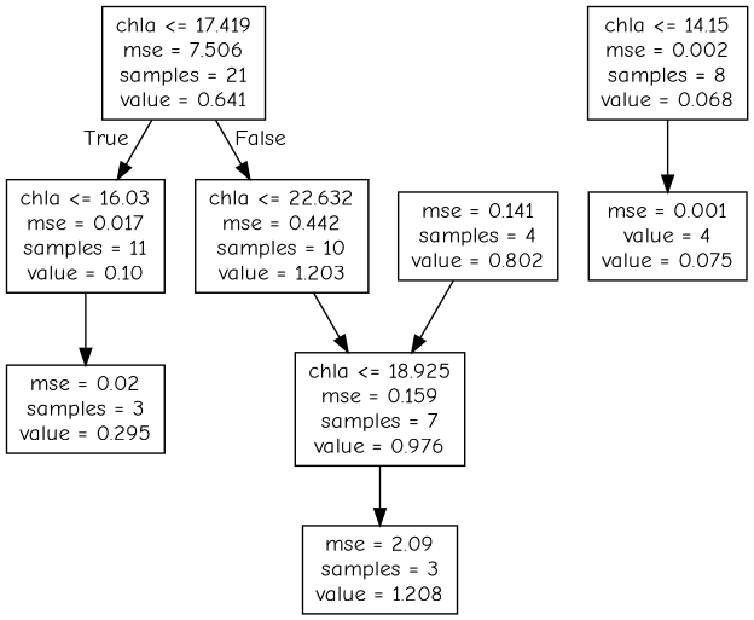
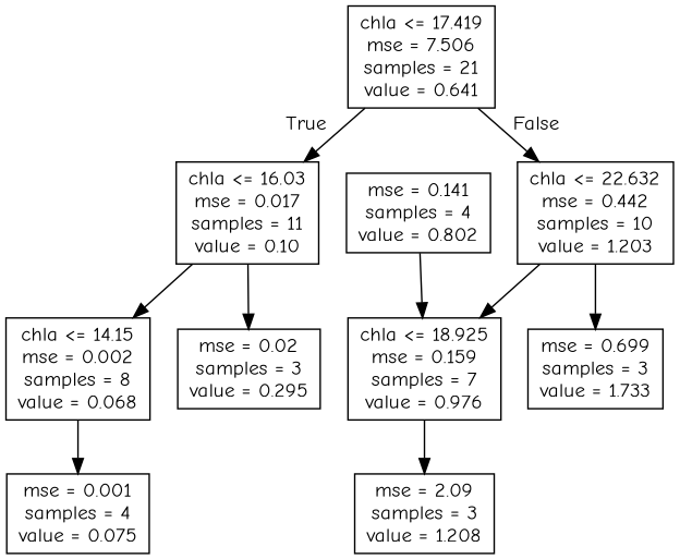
  digraph {
    fontname="Comic Neue"
    node [fontname="Comic Neue" shape=box]
    edge [fontname="Comic Neue"]
    n1 [label="chla <= 17.419\nmse = 7.506\nsamples = 21\nvalue = 0.641"]
    n2 [label="chla <= 16.03\nmse = 0.017\nsamples = 11\nvalue = 0.10"]
    n3 [label="chla <= 22.632\nmse = 0.442\nsamples = 10\nvalue = 1.203"]
    n4 [label="chla <= 14.15\nmse = 0.002\nsamples = 8\nvalue = 0.068"]
    n5 [label="mse = 0.02\nsamples = 3\nvalue = 0.295"]
    n6 [label="chla <= 18.925\nmse = 0.159\nsamples = 7\nvalue = 0.976"]
-   n8 [label="mse = 0.001\nvalue = 4\nvalue = 0.075"]
+   n7 [label="mse = 0.699\nsamples = 3\nvalue = 1.733"]
+   n8 [label="mse = 0.001\nsamples = 4\nvalue = 0.075"]
    n9 [label="mse = 2.09\nsamples = 3\nvalue = 1.208"]
    n10 [label="mse = 0.141\nsamples = 4\nvalue = 0.802"]
    n1 -> n2 [headlabel=True labelangle=45 labeldistance=2.5]
    n1 -> n3 [headlabel=False labelangle=-45 labeldistance=2.5]
+   n2 -> n4
    n2 -> n5
    n3 -> n6
+   n3 -> n7
    n4 -> n8
    n6 -> n9
    n10 -> n6
  }
